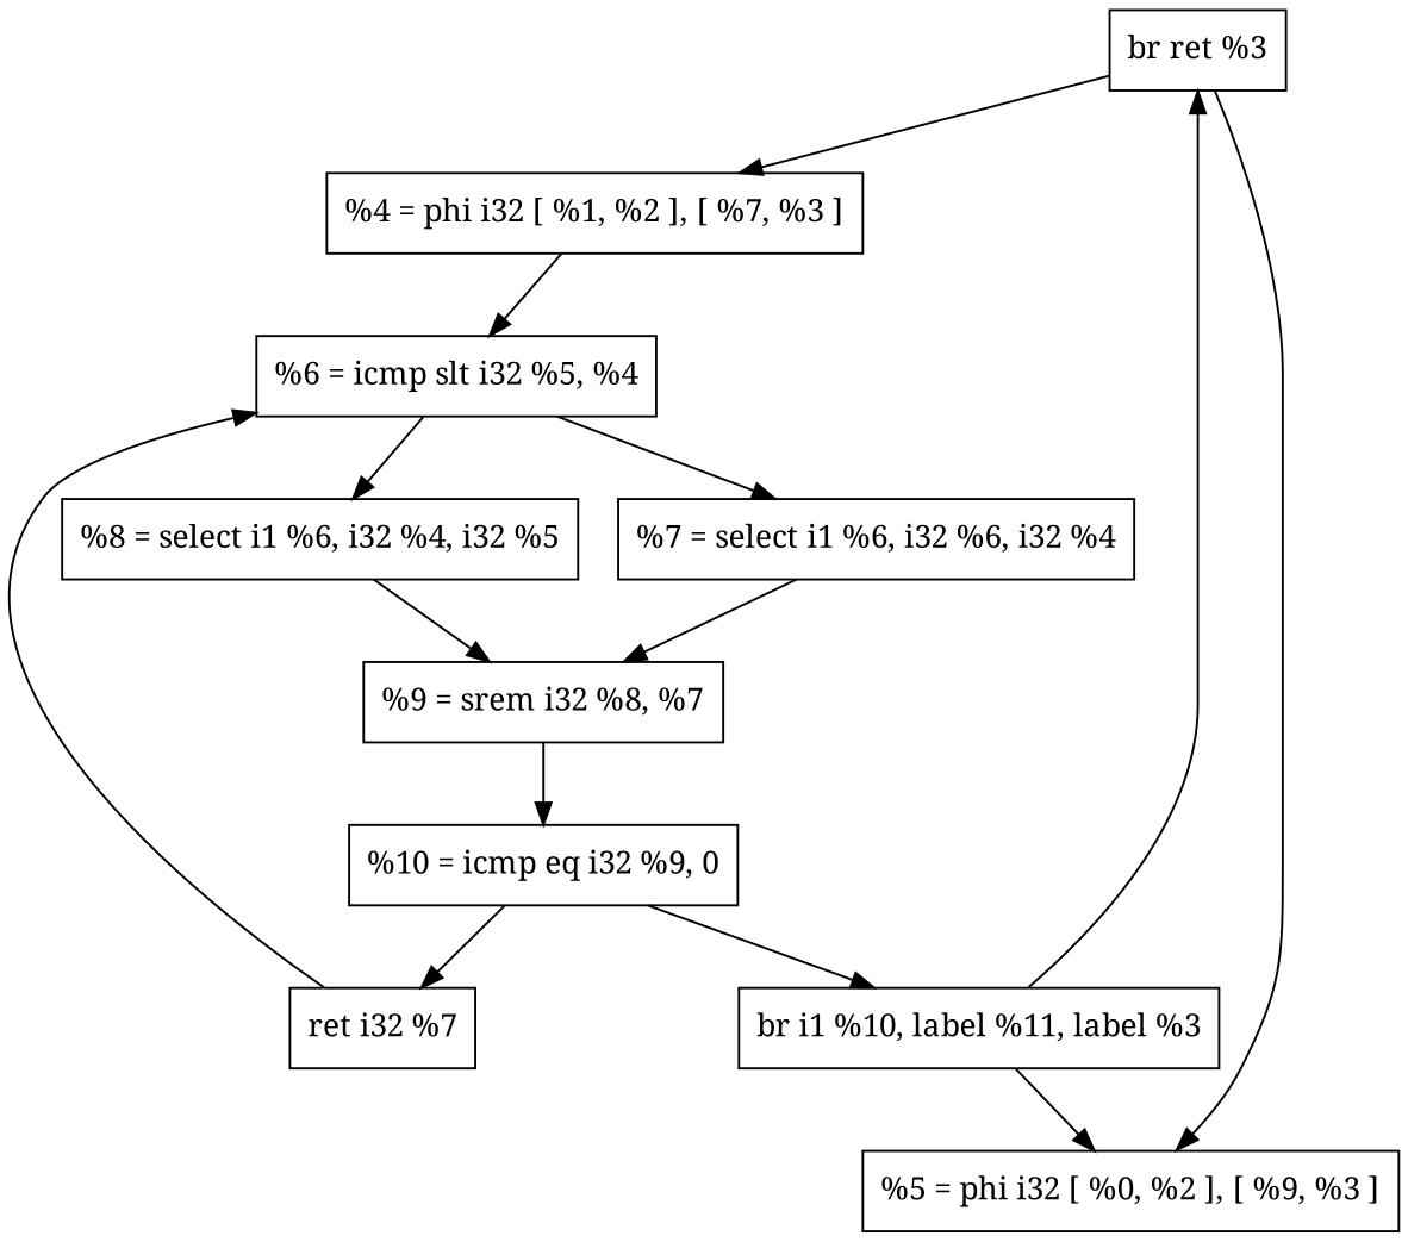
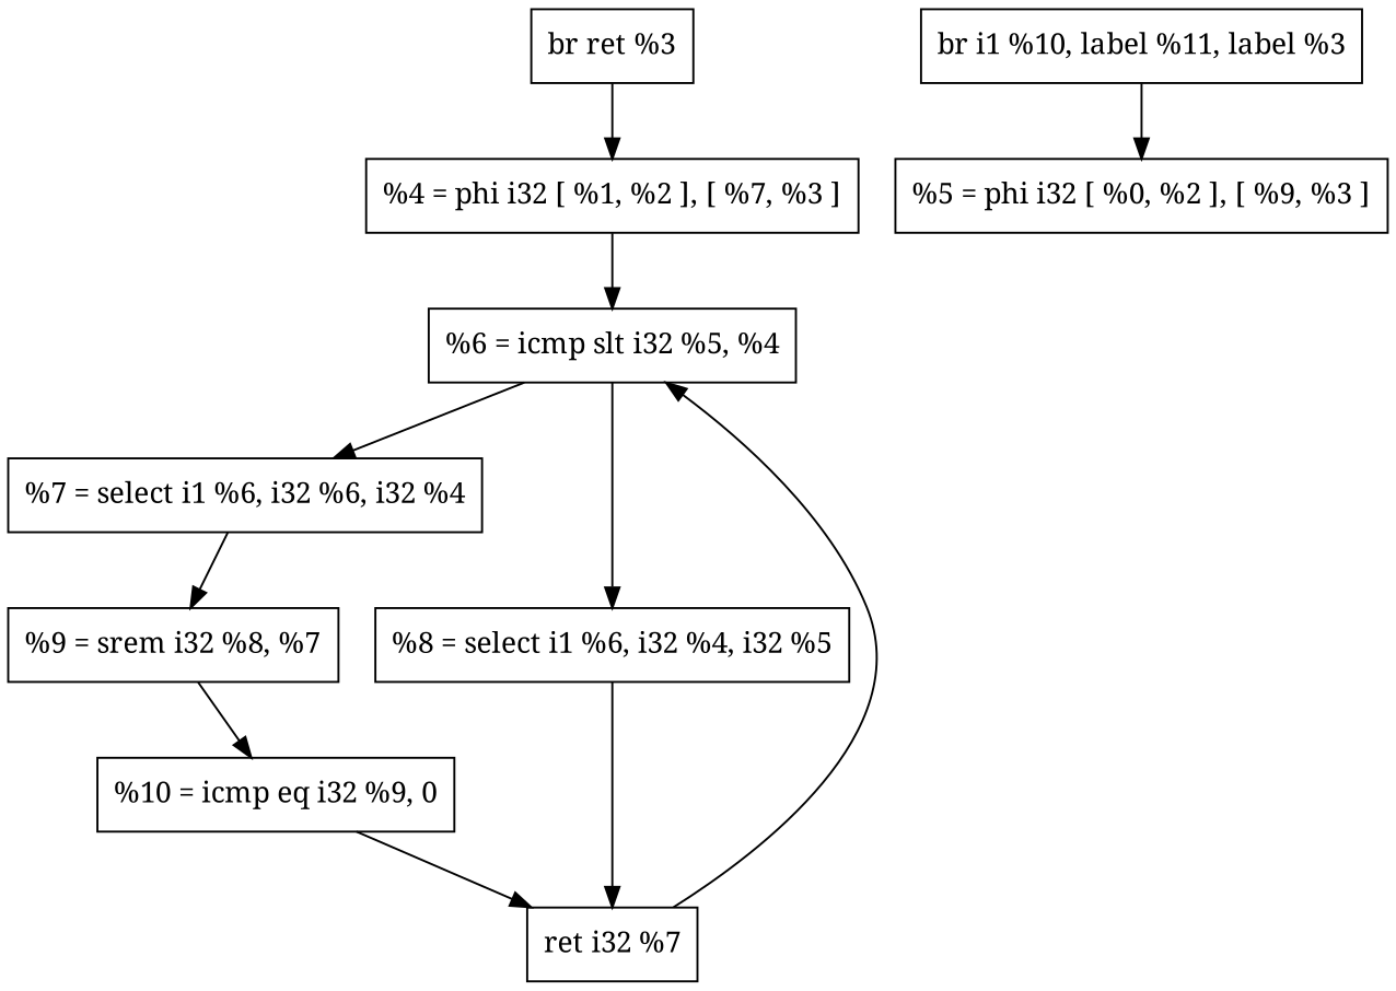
  digraph {
    fontname="Noto Serif"
    node [fontname="Noto Serif" shape=record]
    edge [fontname="Noto Serif"]
    n1 [label="br ret %3"]
    n2 [label="  %4 = phi i32 [ %1, %2 ], [ %7, %3 ]"]
    n3 [label="  %5 = phi i32 [ %0, %2 ], [ %9, %3 ]"]
    n4 [label="  %6 = icmp slt i32 %5, %4"]
    n5 [label="%7 = select i1 %6, i32 %6, i32 %4"]
    n6 [label="  %8 = select i1 %6, i32 %4, i32 %5"]
    n7 [label="  %9 = srem i32 %8, %7"]
    n8 [label="  %10 = icmp eq i32 %9, 0"]
    n9 [label="  br i1 %10, label %11, label %3"]
    n10 [label="  ret i32 %7"]
    n1 -> n2
-   n1 -> n3
    n2 -> n4
    n4 -> n5
    n4 -> n6
    n5 -> n7
-   n6 -> n7
+   n6 -> n10
    n7 -> n8
-   n8 -> n9
    n8 -> n10
-   n9 -> n1
    n9 -> n3
    n10 -> n4
  }
